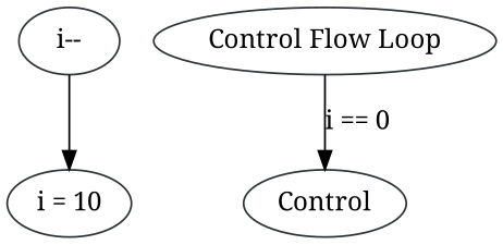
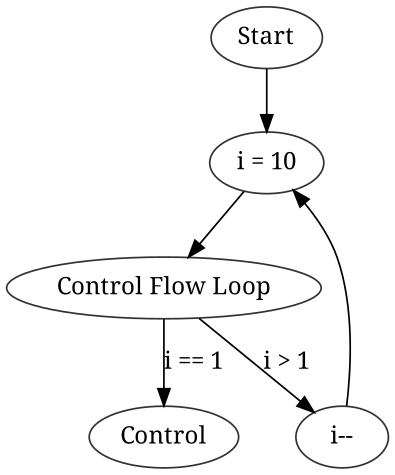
  digraph {
    fontname="Noto Serif"
    node [color="#2e3436" fontname="Noto Serif"]
    edge [fontname="Noto Serif"]
+   n1 [label=Start]
    n2 [label="i = 10"]
    n3 [label="Control Flow\ Loop"]
    n4 [label="i--"]
    n5 [label=Control]
-   n3 -> n5 [label="i == 0"]
+   n1 -> n2
+   n2 -> n3
+   n3 -> n4 [label="i > 1"]
+   n3 -> n5 [label="i == 1"]
    n4 -> n2
  }
